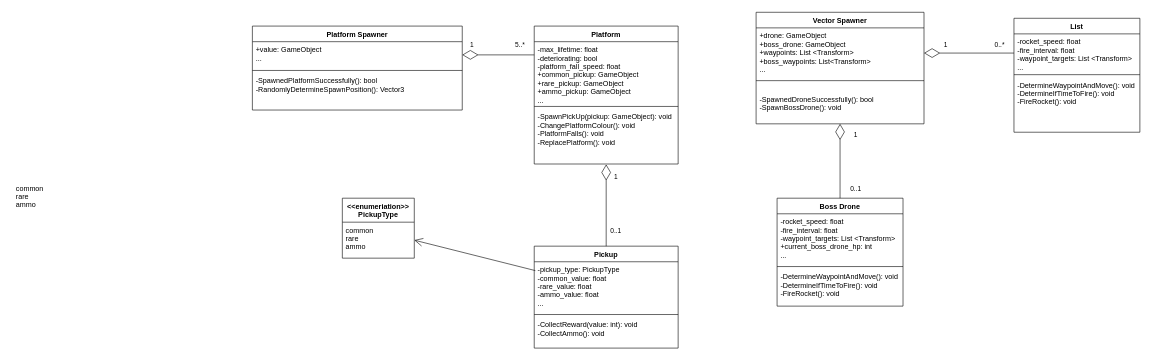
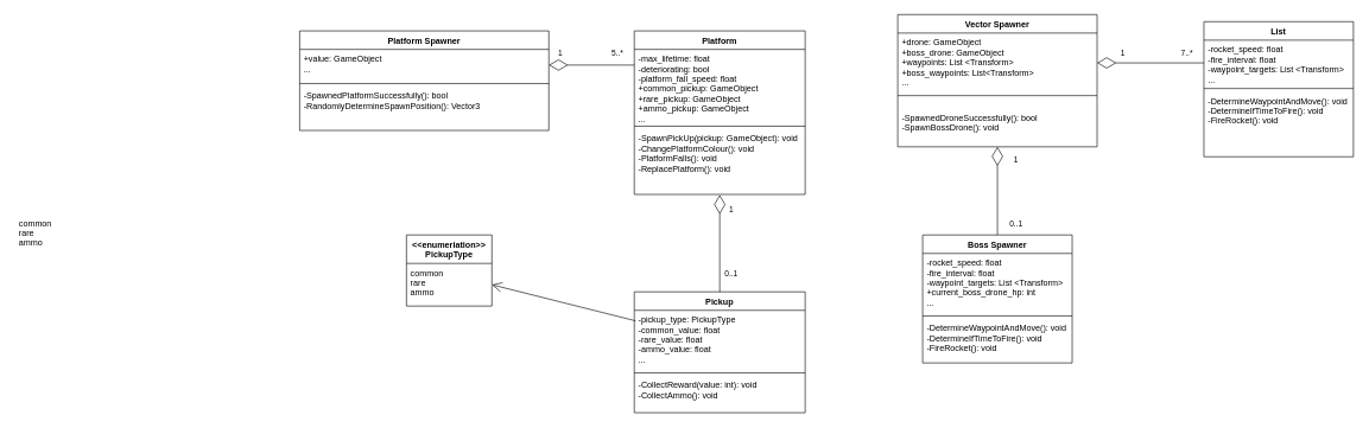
  <mxCell id="0" />
  <mxCell id="1" parent="0" />
  <mxCell id="2" value="Vector Spawner" style="swimlane;fontStyle=1;align=center;verticalAlign=top;childLayout=stackLayout;horizontal=1;startSize=26;horizontalStack=0;resizeParent=1;resizeParentMax=0;resizeLast=0;collapsible=1;marginBottom=0;" vertex="1" parent="1"><mxGeometry x="1260" y="20" width="280" height="186" as="geometry"><mxRectangle x="80" y="161" width="120" height="26" as="alternateBounds" /></mxGeometry></mxCell>
  <mxCell id="3" value="+drone: GameObject&#10;+boss_drone: GameObject&#10;+waypoints: List &lt;Transform&gt;&#10;+boss_waypoints: List&lt;Transform&gt;&#10;..." style="text;strokeColor=none;fillColor=none;align=left;verticalAlign=top;spacingLeft=4;spacingRight=4;overflow=hidden;rotatable=0;points=[[0,0.5],[1,0.5]];portConstraint=eastwest;" vertex="1" parent="2"><mxGeometry y="26" width="280" height="84" as="geometry" /></mxCell>
  <mxCell id="4" value="" style="line;strokeWidth=1;fillColor=none;align=left;verticalAlign=middle;spacingTop=-1;spacingLeft=3;spacingRight=3;rotatable=0;labelPosition=right;points=[];portConstraint=eastwest;" vertex="1" parent="2"><mxGeometry y="110" width="280" height="8" as="geometry" /></mxCell>
  <mxCell id="5" value="&#10;-SpawnedDroneSuccessfully(): bool&#10;-SpawnBossDrone(): void" style="text;strokeColor=none;fillColor=none;align=left;verticalAlign=top;spacingLeft=4;spacingRight=4;overflow=hidden;rotatable=0;points=[[0,0.5],[1,0.5]];portConstraint=eastwest;" vertex="1" parent="2"><mxGeometry y="118" width="280" height="68" as="geometry" /></mxCell>
  <mxCell id="6" value="List" style="swimlane;fontStyle=1;align=center;verticalAlign=top;childLayout=stackLayout;horizontal=1;startSize=26;horizontalStack=0;resizeParent=1;resizeParentMax=0;resizeLast=0;collapsible=1;marginBottom=0;" vertex="1" parent="1"><mxGeometry x="1690" y="30" width="210" height="190" as="geometry"><mxRectangle x="80" y="161" width="120" height="26" as="alternateBounds" /></mxGeometry></mxCell>
  <mxCell id="7" value="-rocket_speed: float&#10;-fire_interval: float&#10;-waypoint_targets: List &lt;Transform&gt;&#10;..." style="text;strokeColor=none;fillColor=none;align=left;verticalAlign=top;spacingLeft=4;spacingRight=4;overflow=hidden;rotatable=0;points=[[0,0.5],[1,0.5]];portConstraint=eastwest;" vertex="1" parent="6"><mxGeometry y="26" width="210" height="64" as="geometry" /></mxCell>
  <mxCell id="8" value="" style="line;strokeWidth=1;fillColor=none;align=left;verticalAlign=middle;spacingTop=-1;spacingLeft=3;spacingRight=3;rotatable=0;labelPosition=right;points=[];portConstraint=eastwest;" vertex="1" parent="6"><mxGeometry y="90" width="210" height="8" as="geometry" /></mxCell>
  <mxCell id="9" value="-DetermineWaypointAndMove(): void&#10;-DetermineIfTimeToFire(): void&#10;-FireRocket(): void" style="text;strokeColor=none;fillColor=none;align=left;verticalAlign=top;spacingLeft=4;spacingRight=4;overflow=hidden;rotatable=0;points=[[0,0.5],[1,0.5]];portConstraint=eastwest;" vertex="1" parent="6"><mxGeometry y="98" width="210" height="92" as="geometry" /></mxCell>
  <mxCell id="10" value="" style="endArrow=diamondThin;endFill=0;endSize=24;html=1;rounded=0;entryX=1;entryY=0.5;entryDx=0;entryDy=0;exitX=0;exitY=0.5;exitDx=0;exitDy=0;" edge="1" parent="1" source="7" target="3"><mxGeometry width="160" relative="1" as="geometry"><mxPoint x="1550" y="370" as="sourcePoint" /><mxPoint x="1710" y="370" as="targetPoint" /></mxGeometry></mxCell>
- <mxCell id="11" value="0..*" style="edgeLabel;html=1;align=center;verticalAlign=middle;resizable=0;points=[];" vertex="1" connectable="0" parent="1"><mxGeometry x="1620" y="70" as="geometry"><mxPoint x="45" y="3" as="offset" /></mxGeometry></mxCell>
+ <mxCell id="11" value="7..*" style="edgeLabel;html=1;align=center;verticalAlign=middle;resizable=0;points=[];" vertex="1" connectable="0" parent="1"><mxGeometry x="1620" y="70" as="geometry"><mxPoint x="45" y="3" as="offset" /></mxGeometry></mxCell>
  <mxCell id="12" value="1" style="edgeLabel;html=1;align=center;verticalAlign=middle;resizable=0;points=[];" vertex="1" connectable="0" parent="1"><mxGeometry x="1530" y="70" as="geometry"><mxPoint x="45" y="3" as="offset" /></mxGeometry></mxCell>
- <mxCell id="13" value="Boss Drone&#10;" style="swimlane;fontStyle=1;align=center;verticalAlign=top;childLayout=stackLayout;horizontal=1;startSize=26;horizontalStack=0;resizeParent=1;resizeParentMax=0;resizeLast=0;collapsible=1;marginBottom=0;" vertex="1" parent="1"><mxGeometry x="1295" y="330" width="210" height="180" as="geometry"><mxRectangle x="80" y="161" width="120" height="26" as="alternateBounds" /></mxGeometry></mxCell>
+ <mxCell id="13" value="Boss Spawner&#10;" style="swimlane;fontStyle=1;align=center;verticalAlign=top;childLayout=stackLayout;horizontal=1;startSize=26;horizontalStack=0;resizeParent=1;resizeParentMax=0;resizeLast=0;collapsible=1;marginBottom=0;" vertex="1" parent="1"><mxGeometry x="1295" y="330" width="210" height="180" as="geometry"><mxRectangle x="80" y="161" width="120" height="26" as="alternateBounds" /></mxGeometry></mxCell>
  <mxCell id="14" value="-rocket_speed: float&#10;-fire_interval: float&#10;-waypoint_targets: List &lt;Transform&gt;&#10;+current_boss_drone_hp: int&#10;..." style="text;strokeColor=none;fillColor=none;align=left;verticalAlign=top;spacingLeft=4;spacingRight=4;overflow=hidden;rotatable=0;points=[[0,0.5],[1,0.5]];portConstraint=eastwest;" vertex="1" parent="13"><mxGeometry y="26" width="210" height="84" as="geometry" /></mxCell>
  <mxCell id="15" value="" style="line;strokeWidth=1;fillColor=none;align=left;verticalAlign=middle;spacingTop=-1;spacingLeft=3;spacingRight=3;rotatable=0;labelPosition=right;points=[];portConstraint=eastwest;" vertex="1" parent="13"><mxGeometry y="110" width="210" height="8" as="geometry" /></mxCell>
  <mxCell id="16" value="-DetermineWaypointAndMove(): void&#10;-DetermineIfTimeToFire(): void&#10;-FireRocket(): void" style="text;strokeColor=none;fillColor=none;align=left;verticalAlign=top;spacingLeft=4;spacingRight=4;overflow=hidden;rotatable=0;points=[[0,0.5],[1,0.5]];portConstraint=eastwest;" vertex="1" parent="13"><mxGeometry y="118" width="210" height="62" as="geometry" /></mxCell>
  <mxCell id="17" value="" style="endArrow=diamondThin;endFill=0;endSize=24;html=1;rounded=0;exitX=0.5;exitY=0;exitDx=0;exitDy=0;" edge="1" parent="1" source="13" target="5"><mxGeometry width="160" relative="1" as="geometry"><mxPoint x="1550" y="260" as="sourcePoint" /><mxPoint x="1710" y="260" as="targetPoint" /></mxGeometry></mxCell>
  <mxCell id="18" value="1" style="edgeLabel;html=1;align=center;verticalAlign=middle;resizable=0;points=[];" vertex="1" connectable="0" parent="1"><mxGeometry x="1380" y="220" as="geometry"><mxPoint x="45" y="3" as="offset" /></mxGeometry></mxCell>
  <mxCell id="19" value="0..1" style="edgeLabel;html=1;align=center;verticalAlign=middle;resizable=0;points=[];" vertex="1" connectable="0" parent="1"><mxGeometry x="1380" y="310" as="geometry"><mxPoint x="45" y="3" as="offset" /></mxGeometry></mxCell>
  <mxCell id="20" value="Platform Spawner" style="swimlane;fontStyle=1;align=center;verticalAlign=top;childLayout=stackLayout;horizontal=1;startSize=26;horizontalStack=0;resizeParent=1;resizeParentMax=0;resizeLast=0;collapsible=1;marginBottom=0;" vertex="1" parent="1"><mxGeometry x="420" y="43" width="350" height="140" as="geometry"><mxRectangle x="80" y="161" width="120" height="26" as="alternateBounds" /></mxGeometry></mxCell>
  <mxCell id="21" value="+value: GameObject&#10;..." style="text;strokeColor=none;fillColor=none;align=left;verticalAlign=top;spacingLeft=4;spacingRight=4;overflow=hidden;rotatable=0;points=[[0,0.5],[1,0.5]];portConstraint=eastwest;" vertex="1" parent="20"><mxGeometry y="26" width="350" height="44" as="geometry" /></mxCell>
  <mxCell id="22" value="" style="line;strokeWidth=1;fillColor=none;align=left;verticalAlign=middle;spacingTop=-1;spacingLeft=3;spacingRight=3;rotatable=0;labelPosition=right;points=[];portConstraint=eastwest;" vertex="1" parent="20"><mxGeometry y="70" width="350" height="8" as="geometry" /></mxCell>
  <mxCell id="23" value="-SpawnedPlatformSuccessfully(): bool&#10;-RandomlyDetermineSpawnPosition(): Vector3" style="text;strokeColor=none;fillColor=none;align=left;verticalAlign=top;spacingLeft=4;spacingRight=4;overflow=hidden;rotatable=0;points=[[0,0.5],[1,0.5]];portConstraint=eastwest;" vertex="1" parent="20"><mxGeometry y="78" width="350" height="62" as="geometry" /></mxCell>
  <mxCell id="24" value="Platform" style="swimlane;fontStyle=1;align=center;verticalAlign=top;childLayout=stackLayout;horizontal=1;startSize=26;horizontalStack=0;resizeParent=1;resizeParentMax=0;resizeLast=0;collapsible=1;marginBottom=0;" vertex="1" parent="1"><mxGeometry x="890" y="43" width="240" height="230" as="geometry"><mxRectangle x="80" y="161" width="120" height="26" as="alternateBounds" /></mxGeometry></mxCell>
  <mxCell id="25" value="-max_lifetime: float&#10;-deteriorating: bool&#10;-platform_fall_speed: float&#10;+common_pickup: GameObject&#10;+rare_pickup: GameObject&#10;+ammo_pickup: GameObject&#10;..." style="text;strokeColor=none;fillColor=none;align=left;verticalAlign=top;spacingLeft=4;spacingRight=4;overflow=hidden;rotatable=0;points=[[0,0.5],[1,0.5]];portConstraint=eastwest;" vertex="1" parent="24"><mxGeometry y="26" width="240" height="104" as="geometry" /></mxCell>
  <mxCell id="26" value="" style="line;strokeWidth=1;fillColor=none;align=left;verticalAlign=middle;spacingTop=-1;spacingLeft=3;spacingRight=3;rotatable=0;labelPosition=right;points=[];portConstraint=eastwest;" vertex="1" parent="24"><mxGeometry y="130" width="240" height="8" as="geometry" /></mxCell>
  <mxCell id="27" value="-SpawnPickUp(pickup: GameObject): void&#10;-ChangePlatformColour(): void&#10;-PlatformFalls(): void&#10;-ReplacePlatform(): void&#10;&#10;&#10;" style="text;strokeColor=none;fillColor=none;align=left;verticalAlign=top;spacingLeft=4;spacingRight=4;overflow=hidden;rotatable=0;points=[[0,0.5],[1,0.5]];portConstraint=eastwest;" vertex="1" parent="24"><mxGeometry y="138" width="240" height="92" as="geometry" /></mxCell>
  <mxCell id="28" value="Pickup&#10;" style="swimlane;fontStyle=1;align=center;verticalAlign=top;childLayout=stackLayout;horizontal=1;startSize=26;horizontalStack=0;resizeParent=1;resizeParentMax=0;resizeLast=0;collapsible=1;marginBottom=0;" vertex="1" parent="1"><mxGeometry x="890" y="410" width="240" height="170" as="geometry"><mxRectangle x="80" y="161" width="120" height="26" as="alternateBounds" /></mxGeometry></mxCell>
  <mxCell id="29" value="-pickup_type: PickupType&#10;-common_value: float&#10;-rare_value: float&#10;-ammo_value: float&#10;..." style="text;strokeColor=none;fillColor=none;align=left;verticalAlign=top;spacingLeft=4;spacingRight=4;overflow=hidden;rotatable=0;points=[[0,0.5],[1,0.5]];portConstraint=eastwest;" vertex="1" parent="28"><mxGeometry y="26" width="240" height="84" as="geometry" /></mxCell>
  <mxCell id="30" value="" style="line;strokeWidth=1;fillColor=none;align=left;verticalAlign=middle;spacingTop=-1;spacingLeft=3;spacingRight=3;rotatable=0;labelPosition=right;points=[];portConstraint=eastwest;" vertex="1" parent="28"><mxGeometry y="110" width="240" height="8" as="geometry" /></mxCell>
  <mxCell id="31" value="-CollectReward(value: int): void&#10;-CollectAmmo(): void" style="text;strokeColor=none;fillColor=none;align=left;verticalAlign=top;spacingLeft=4;spacingRight=4;overflow=hidden;rotatable=0;points=[[0,0.5],[1,0.5]];portConstraint=eastwest;" vertex="1" parent="28"><mxGeometry y="118" width="240" height="52" as="geometry" /></mxCell>
  <mxCell id="32" value="" style="endArrow=open;endFill=1;endSize=12;html=1;rounded=0;exitX=0.008;exitY=0.176;exitDx=0;exitDy=0;entryX=1;entryY=0.5;entryDx=0;entryDy=0;exitPerimeter=0;" edge="1" parent="1" source="29" target="34"><mxGeometry width="160" relative="1" as="geometry"><mxPoint x="840" y="404.5" as="sourcePoint" /><mxPoint x="720" y="404.5" as="targetPoint" /></mxGeometry></mxCell>
  <mxCell id="33" value="&lt;&lt;enumeriation&gt;&gt;&#10;PickupType" style="swimlane;fontStyle=1;align=center;verticalAlign=top;childLayout=stackLayout;horizontal=1;startSize=40;horizontalStack=0;resizeParent=1;resizeParentMax=0;resizeLast=0;collapsible=1;marginBottom=0;" vertex="1" parent="1"><mxGeometry x="570" y="330" width="120" height="100" as="geometry"><mxRectangle x="80" y="161" width="120" height="26" as="alternateBounds" /></mxGeometry></mxCell>
  <mxCell id="34" value="common&#10;rare&#10;ammo" style="text;strokeColor=none;fillColor=none;align=left;verticalAlign=top;spacingLeft=4;spacingRight=4;overflow=hidden;rotatable=0;points=[[0,0.5],[1,0.5]];portConstraint=eastwest;" vertex="1" parent="33"><mxGeometry y="40" width="120" height="60" as="geometry" /></mxCell>
  <mxCell id="35" value="" style="endArrow=diamondThin;endFill=0;endSize=24;html=1;rounded=0;exitX=0;exitY=0.212;exitDx=0;exitDy=0;entryX=1;entryY=0.5;entryDx=0;entryDy=0;exitPerimeter=0;" edge="1" parent="1" source="25" target="21"><mxGeometry width="160" relative="1" as="geometry"><mxPoint x="1660" y="614" as="sourcePoint" /><mxPoint x="1660" y="490" as="targetPoint" /></mxGeometry></mxCell>
  <mxCell id="36" value="1" style="edgeLabel;html=1;align=center;verticalAlign=middle;resizable=0;points=[];" vertex="1" connectable="0" parent="1"><mxGeometry x="740" y="70" as="geometry"><mxPoint x="45" y="3" as="offset" /></mxGeometry></mxCell>
  <mxCell id="37" value="5..*" style="edgeLabel;html=1;align=center;verticalAlign=middle;resizable=0;points=[];" vertex="1" connectable="0" parent="1"><mxGeometry x="820" y="70" as="geometry"><mxPoint x="45" y="3" as="offset" /></mxGeometry></mxCell>
  <mxCell id="38" value="" style="endArrow=diamondThin;endFill=0;endSize=24;html=1;rounded=0;exitX=0.5;exitY=0;exitDx=0;exitDy=0;entryX=0.5;entryY=1.007;entryDx=0;entryDy=0;entryPerimeter=0;" edge="1" parent="1" source="28" target="27"><mxGeometry width="160" relative="1" as="geometry"><mxPoint x="1120" y="310.048" as="sourcePoint" /><mxPoint x="1010" y="270" as="targetPoint" /></mxGeometry></mxCell>
  <mxCell id="39" value="1" style="edgeLabel;html=1;align=center;verticalAlign=middle;resizable=0;points=[];" vertex="1" connectable="0" parent="1"><mxGeometry x="980" y="290" as="geometry"><mxPoint x="45" y="3" as="offset" /></mxGeometry></mxCell>
  <mxCell id="40" value="0..1" style="edgeLabel;html=1;align=center;verticalAlign=middle;resizable=0;points=[];" vertex="1" connectable="0" parent="1"><mxGeometry x="980" y="380" as="geometry"><mxPoint x="45" y="3" as="offset" /></mxGeometry></mxCell>
  <mxCell id="41" value="common&#10;rare&#10;ammo" style="text;strokeColor=none;fillColor=none;align=left;verticalAlign=top;spacingLeft=4;spacingRight=4;overflow=hidden;rotatable=0;points=[[0,0.5],[1,0.5]];portConstraint=eastwest;" vertex="1" parent="1"><mxGeometry x="20" y="300" width="120" height="60" as="geometry" /></mxCell>
